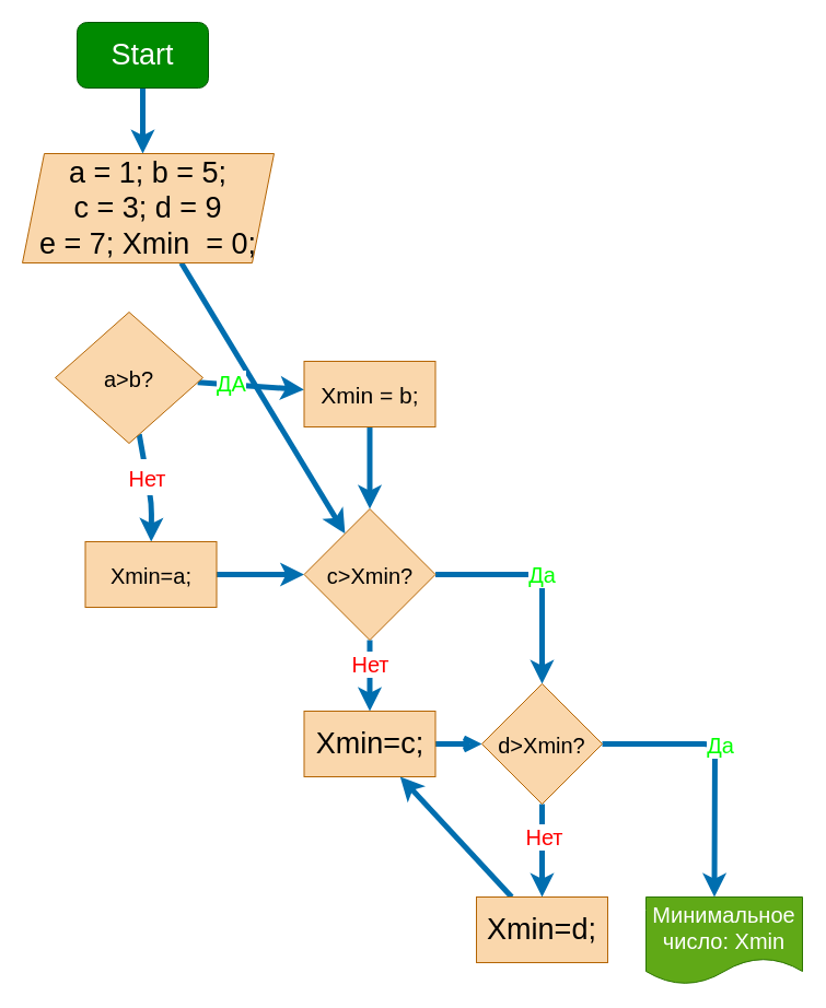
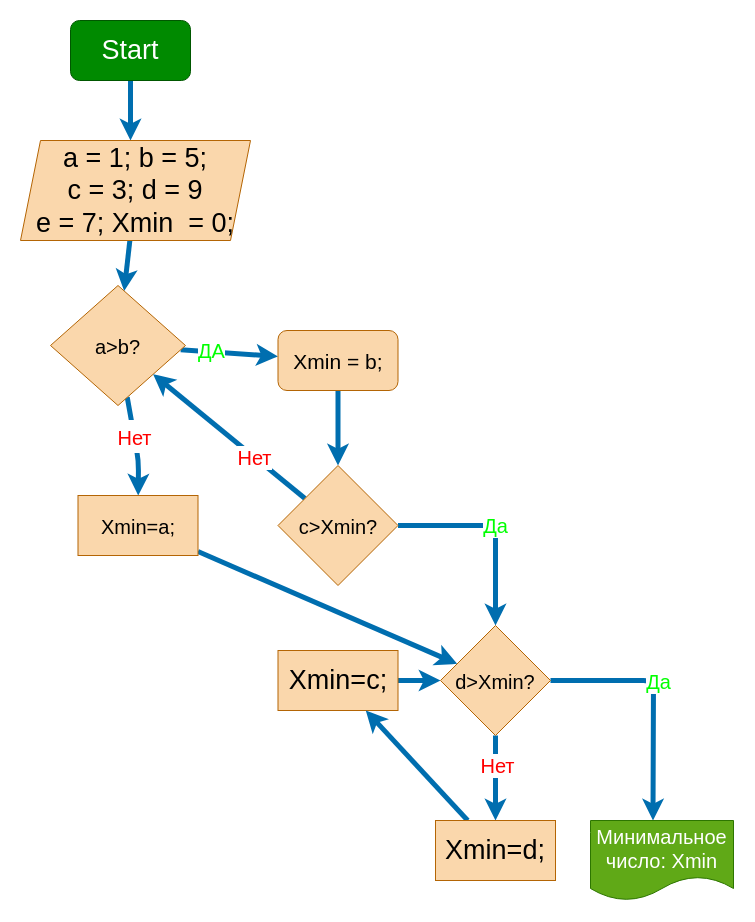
  <mxCell id="0" />
  <mxCell id="1" parent="0" />
  <mxCell id="2" style="edgeStyle=none;html=1;exitX=0.5;exitY=1;exitDx=0;exitDy=0;fontSize=27;fillColor=#1ba1e2;strokeColor=#006EAF;strokeWidth=5;" parent="1" source="3" edge="1"><mxGeometry relative="1" as="geometry"><mxPoint x="130" y="140" as="targetPoint" /></mxGeometry></mxCell>
  <mxCell id="3" value="&lt;font style=&quot;font-size: 27px&quot;&gt;Start&lt;/font&gt;" style="rounded=1;whiteSpace=wrap;html=1;fillColor=#008a00;fontColor=#ffffff;strokeColor=#005700;" parent="1" vertex="1"><mxGeometry x="70" y="20" width="120" height="60" as="geometry" /></mxCell>
- <mxCell id="4" value="" style="edgeStyle=none;html=1;fontSize=27;fontColor=#000000;strokeWidth=5;fillColor=#1ba1e2;strokeColor=#006EAF;" parent="1" source="5" target="16" edge="1"><mxGeometry relative="1" as="geometry" /></mxCell>
+ <mxCell id="4" value="" style="edgeStyle=none;html=1;fontSize=27;fontColor=#000000;strokeWidth=5;fillColor=#1ba1e2;strokeColor=#006EAF;" parent="1" source="5" target="9" edge="1"><mxGeometry relative="1" as="geometry" /></mxCell>
  <mxCell id="5" value="&lt;font color=&quot;#000000&quot;&gt;a = 1; b = 5;&lt;br&gt;c = 3; d = 9&lt;br&gt;e = 7; Xmin&amp;nbsp; = 0;&lt;/font&gt;" style="shape=parallelogram;perimeter=parallelogramPerimeter;whiteSpace=wrap;html=1;fixedSize=1;fontSize=27;fillColor=#fad7ac;strokeColor=#b46504;" parent="1" vertex="1"><mxGeometry x="20" y="140" width="230" height="100" as="geometry" /></mxCell>
  <mxCell id="6" value="" style="edgeStyle=none;html=1;fontSize=27;fontColor=#000000;strokeWidth=5;fillColor=#1ba1e2;strokeColor=#006EAF;" parent="1" source="9" target="11" edge="1"><mxGeometry relative="1" as="geometry" /></mxCell>
  <mxCell id="7" value="ДА" style="edgeLabel;html=1;align=center;verticalAlign=middle;resizable=0;points=[];fontSize=20;fontColor=#00FF00;" parent="6" vertex="1" connectable="0"><mxGeometry x="-0.383" y="2" relative="1" as="geometry"><mxPoint as="offset" /></mxGeometry></mxCell>
  <mxCell id="8" value="&lt;font color=&quot;#ff0000&quot; style=&quot;font-size: 20px&quot;&gt;Нет&lt;/font&gt;" style="edgeStyle=none;html=1;fontSize=27;fontColor=#00FF00;strokeWidth=5;fillColor=#1ba1e2;strokeColor=#006EAF;" parent="1" source="9" target="13" edge="1"><mxGeometry x="-0.196" relative="1" as="geometry"><Array as="points"><mxPoint x="138" y="460" /></Array><mxPoint as="offset" /></mxGeometry></mxCell>
  <mxCell id="9" value="&lt;font color=&quot;#000000&quot; style=&quot;font-size: 20px&quot;&gt;a&amp;gt;b?&lt;/font&gt;" style="rhombus;whiteSpace=wrap;html=1;fontSize=27;fillColor=#fad7ac;strokeColor=#b46504;" parent="1" vertex="1"><mxGeometry x="50" y="285" width="135" height="120" as="geometry" /></mxCell>
  <mxCell id="10" style="edgeStyle=none;html=1;exitX=0.5;exitY=1;exitDx=0;exitDy=0;entryX=0.5;entryY=0;entryDx=0;entryDy=0;fontSize=27;fontColor=#000000;strokeWidth=5;fillColor=#1ba1e2;strokeColor=#006EAF;" parent="1" source="11" target="16" edge="1"><mxGeometry relative="1" as="geometry" /></mxCell>
- <mxCell id="11" value="&lt;font color=&quot;#000000&quot; style=&quot;font-size: 21px&quot;&gt;Xmin = b;&lt;/font&gt;" style="whiteSpace=wrap;html=1;fontSize=27;fillColor=#fad7ac;strokeColor=#b46504;" parent="1" vertex="1"><mxGeometry x="277.5" y="330" width="120" height="60" as="geometry" /></mxCell>
- <mxCell id="12" value="" style="edgeStyle=none;html=1;fontSize=27;fontColor=#000000;strokeWidth=5;fillColor=#1ba1e2;strokeColor=#006EAF;" parent="1" source="13" target="16" edge="1"><mxGeometry relative="1" as="geometry" /></mxCell>
+ <mxCell id="11" value="&lt;font color=&quot;#000000&quot; style=&quot;font-size: 21px&quot;&gt;Xmin = b;&lt;/font&gt;" style="whiteSpace=wrap;html=1;fontSize=27;fillColor=#fad7ac;strokeColor=#b46504;rounded=1;" parent="1" vertex="1"><mxGeometry x="277.5" y="330" width="120" height="60" as="geometry" /></mxCell>
+ <mxCell id="12" value="" style="edgeStyle=none;html=1;fontSize=27;fontColor=#000000;strokeWidth=5;fillColor=#1ba1e2;strokeColor=#006EAF;" parent="1" source="13" target="23" edge="1"><mxGeometry relative="1" as="geometry" /></mxCell>
  <mxCell id="13" value="&lt;font color=&quot;#000000&quot; style=&quot;font-size: 20px&quot;&gt;Xmin=a;&lt;/font&gt;" style="whiteSpace=wrap;html=1;fontSize=27;fillColor=#fad7ac;strokeColor=#b46504;" parent="1" vertex="1"><mxGeometry x="77.5" y="495" width="120" height="60" as="geometry" /></mxCell>
- <mxCell id="14" value="&lt;font color=&quot;#ff0000&quot;&gt;Нет&lt;/font&gt;" style="edgeStyle=none;html=1;fontSize=20;fontColor=#000000;strokeWidth=5;fillColor=#1ba1e2;strokeColor=#006EAF;" parent="1" source="16" target="18" edge="1"><mxGeometry x="-0.333" relative="1" as="geometry"><mxPoint as="offset" /></mxGeometry></mxCell>
+ <mxCell id="14" value="&lt;font color=&quot;#ff0000&quot;&gt;Нет&lt;/font&gt;" style="edgeStyle=none;html=1;fontSize=20;fontColor=#000000;strokeWidth=5;fillColor=#1ba1e2;strokeColor=#006EAF;" parent="1" source="16" target="9" edge="1"><mxGeometry x="-0.333" relative="1" as="geometry"><mxPoint as="offset" /></mxGeometry></mxCell>
  <mxCell id="15" value="&lt;font color=&quot;#00ff00&quot;&gt;Да&lt;/font&gt;" style="edgeStyle=none;html=1;fontSize=20;fontColor=#FF0000;strokeWidth=5;fillColor=#1ba1e2;strokeColor=#006EAF;entryX=0.5;entryY=0;entryDx=0;entryDy=0;" parent="1" source="16" target="23" edge="1"><mxGeometry x="-0.013" relative="1" as="geometry"><mxPoint x="460" y="525" as="targetPoint" /><Array as="points"><mxPoint x="495" y="525" /></Array><mxPoint as="offset" /></mxGeometry></mxCell>
  <mxCell id="16" value="&lt;font color=&quot;#000000&quot; style=&quot;font-size: 20px&quot;&gt;c&amp;gt;Xmin?&lt;/font&gt;" style="rhombus;whiteSpace=wrap;html=1;fontSize=27;fillColor=#fad7ac;strokeColor=#b46504;" parent="1" vertex="1"><mxGeometry x="277.5" y="465" width="120" height="120" as="geometry" /></mxCell>
- <mxCell id="17" value="" style="edgeStyle=none;html=1;fontSize=20;fontColor=#000000;strokeWidth=5;fillColor=#1ba1e2;strokeColor=#006EAF;endArrow=open;" parent="1" source="18" target="23" edge="1"><mxGeometry relative="1" as="geometry" /></mxCell>
+ <mxCell id="17" value="" style="edgeStyle=none;html=1;fontSize=20;fontColor=#000000;strokeWidth=5;fillColor=#1ba1e2;strokeColor=#006EAF;" parent="1" source="18" target="23" edge="1"><mxGeometry relative="1" as="geometry" /></mxCell>
  <mxCell id="18" value="&lt;font color=&quot;#000000&quot;&gt;Xmin=c;&lt;/font&gt;" style="whiteSpace=wrap;html=1;fontSize=27;fillColor=#fad7ac;strokeColor=#b46504;" parent="1" vertex="1"><mxGeometry x="277.5" y="650" width="120" height="60" as="geometry" /></mxCell>
  <mxCell id="19" value="" style="edgeStyle=none;html=1;fontSize=20;fontColor=#000000;strokeWidth=5;fillColor=#1ba1e2;strokeColor=#006EAF;" parent="1" source="23" target="25" edge="1"><mxGeometry relative="1" as="geometry" /></mxCell>
  <mxCell id="20" value="&lt;font color=&quot;#ff0000&quot;&gt;Нет&lt;/font&gt;" style="edgeLabel;html=1;align=center;verticalAlign=middle;resizable=0;points=[];fontSize=20;fontColor=#000000;" parent="19" vertex="1" connectable="0"><mxGeometry x="-0.322" y="1" relative="1" as="geometry"><mxPoint as="offset" /></mxGeometry></mxCell>
  <mxCell id="21" value="" style="edgeStyle=none;html=1;fontSize=20;fontColor=#000000;strokeWidth=5;fillColor=#1ba1e2;strokeColor=#006EAF;entryX=0.437;entryY=0;entryDx=0;entryDy=0;entryPerimeter=0;" parent="1" source="23" target="26" edge="1"><mxGeometry relative="1" as="geometry"><mxPoint x="652.5" y="795" as="targetPoint" /><Array as="points"><mxPoint x="653" y="680" /></Array></mxGeometry></mxCell>
  <mxCell id="22" value="&lt;font color=&quot;#00ff00&quot;&gt;Да&lt;/font&gt;" style="edgeLabel;html=1;align=center;verticalAlign=middle;resizable=0;points=[];fontSize=20;fontColor=#FF0000;" parent="21" vertex="1" connectable="0"><mxGeometry x="-0.476" y="-2" relative="1" as="geometry"><mxPoint x="43" y="-2" as="offset" /></mxGeometry></mxCell>
  <mxCell id="23" value="&lt;font color=&quot;#000000&quot; style=&quot;font-size: 20px&quot;&gt;d&amp;gt;Xmin?&lt;/font&gt;" style="rhombus;whiteSpace=wrap;html=1;fontSize=27;fillColor=#fad7ac;strokeColor=#b46504;" parent="1" vertex="1"><mxGeometry x="440" y="625" width="110" height="110" as="geometry" /></mxCell>
  <mxCell id="24" value="" style="edgeStyle=none;html=1;fontSize=20;fontColor=#00FF00;strokeWidth=5;fillColor=#1ba1e2;strokeColor=#006EAF;" parent="1" source="25" target="18" edge="1"><mxGeometry relative="1" as="geometry"><mxPoint x="600" y="850" as="targetPoint" /></mxGeometry></mxCell>
  <mxCell id="25" value="&lt;font color=&quot;#000000&quot;&gt;Xmin=d;&lt;/font&gt;" style="whiteSpace=wrap;html=1;fontSize=27;fillColor=#fad7ac;strokeColor=#b46504;" parent="1" vertex="1"><mxGeometry x="435" y="820" width="120" height="60" as="geometry" /></mxCell>
  <mxCell id="26" value="Минимальное число: Xmin" style="shape=document;whiteSpace=wrap;html=1;boundedLbl=1;fontSize=20;fillColor=#60a917;strokeColor=#2D7600;fontColor=#ffffff;" parent="1" vertex="1"><mxGeometry x="590" y="820" width="143" height="80" as="geometry" /></mxCell>
